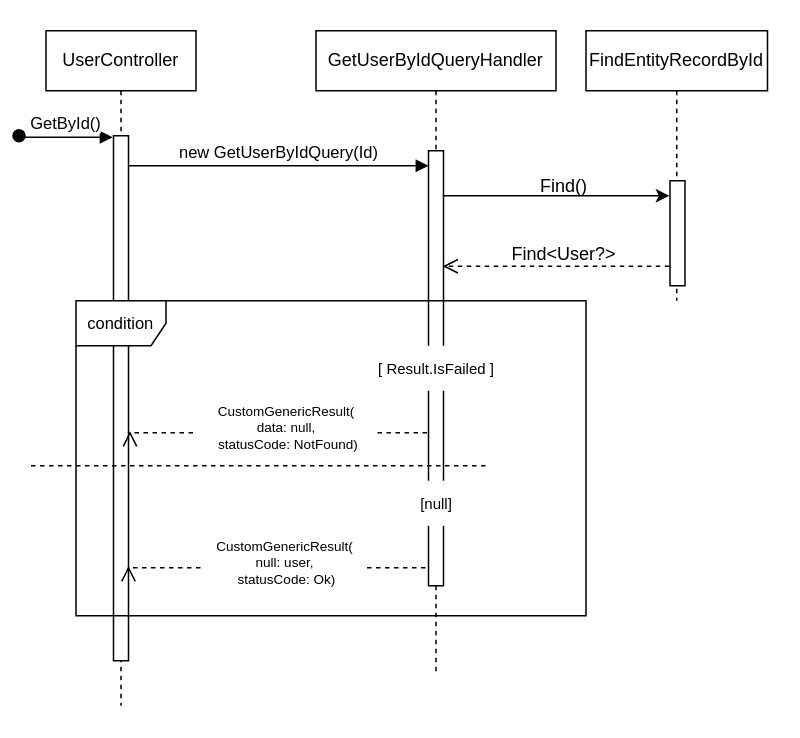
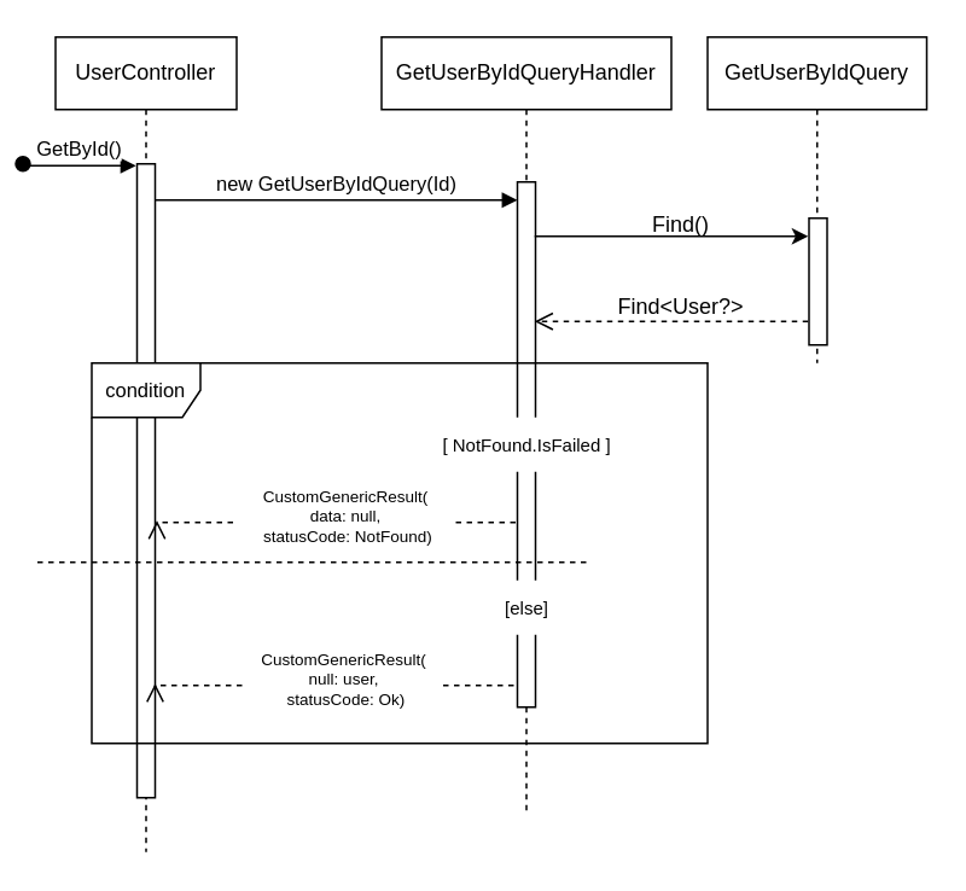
  <mxCell id="0" />
  <mxCell id="1" parent="0" />
  <mxCell id="2" value="UserController" style="shape=umlLifeline;perimeter=lifelinePerimeter;whiteSpace=wrap;html=1;container=0;dropTarget=0;collapsible=0;recursiveResize=0;outlineConnect=0;portConstraint=eastwest;newEdgeStyle={&quot;edgeStyle&quot;:&quot;elbowEdgeStyle&quot;,&quot;elbow&quot;:&quot;vertical&quot;,&quot;curved&quot;:0,&quot;rounded&quot;:0};" parent="1" vertex="1"><mxGeometry x="30" y="20" width="100" height="450" as="geometry" /></mxCell>
  <mxCell id="3" value="GetById()" style="html=1;verticalAlign=bottom;startArrow=oval;endArrow=block;startSize=8;edgeStyle=elbowEdgeStyle;elbow=vertical;curved=0;rounded=0;entryX=-0.26;entryY=0.004;entryDx=0;entryDy=0;entryPerimeter=0;" parent="2" edge="1"><mxGeometry relative="1" as="geometry"><mxPoint x="-18" y="70" as="sourcePoint" /><mxPoint x="44.4" y="71.4" as="targetPoint" /></mxGeometry></mxCell>
  <mxCell id="4" value="GetUserByIdQueryHandler" style="shape=umlLifeline;perimeter=lifelinePerimeter;whiteSpace=wrap;html=1;container=0;dropTarget=0;collapsible=0;recursiveResize=0;outlineConnect=0;portConstraint=eastwest;newEdgeStyle={&quot;edgeStyle&quot;:&quot;elbowEdgeStyle&quot;,&quot;elbow&quot;:&quot;vertical&quot;,&quot;curved&quot;:0,&quot;rounded&quot;:0};" parent="1" vertex="1"><mxGeometry x="210" y="20" width="160" height="430" as="geometry" /></mxCell>
  <mxCell id="5" value="" style="html=1;points=[];perimeter=orthogonalPerimeter;outlineConnect=0;targetShapes=umlLifeline;portConstraint=eastwest;newEdgeStyle={&quot;edgeStyle&quot;:&quot;elbowEdgeStyle&quot;,&quot;elbow&quot;:&quot;vertical&quot;,&quot;curved&quot;:0,&quot;rounded&quot;:0};" parent="4" vertex="1"><mxGeometry x="75" y="80" width="10" height="290" as="geometry" /></mxCell>
  <mxCell id="6" value="new GetUserByIdQuery(Id)" style="html=1;verticalAlign=bottom;endArrow=block;edgeStyle=elbowEdgeStyle;elbow=vertical;curved=0;rounded=0;" parent="1" source="9" target="5" edge="1"><mxGeometry relative="1" as="geometry"><mxPoint x="85" y="110" as="sourcePoint" /><Array as="points"><mxPoint x="170" y="110" /></Array><mxPoint x="280" y="110" as="targetPoint" /></mxGeometry></mxCell>
- <mxCell id="7" value="FindEntityRecordById" style="shape=umlLifeline;perimeter=lifelinePerimeter;whiteSpace=wrap;html=1;container=0;dropTarget=0;collapsible=0;recursiveResize=0;outlineConnect=0;portConstraint=eastwest;newEdgeStyle={&quot;edgeStyle&quot;:&quot;elbowEdgeStyle&quot;,&quot;elbow&quot;:&quot;vertical&quot;,&quot;curved&quot;:0,&quot;rounded&quot;:0};" parent="1" vertex="1"><mxGeometry x="390" y="20" width="121" height="180" as="geometry" /></mxCell>
+ <mxCell id="7" value="GetUserByIdQuery" style="shape=umlLifeline;perimeter=lifelinePerimeter;whiteSpace=wrap;html=1;container=0;dropTarget=0;collapsible=0;recursiveResize=0;outlineConnect=0;portConstraint=eastwest;newEdgeStyle={&quot;edgeStyle&quot;:&quot;elbowEdgeStyle&quot;,&quot;elbow&quot;:&quot;vertical&quot;,&quot;curved&quot;:0,&quot;rounded&quot;:0};" parent="1" vertex="1"><mxGeometry x="390" y="20" width="121" height="180" as="geometry" /></mxCell>
  <mxCell id="8" value="" style="html=1;points=[];perimeter=orthogonalPerimeter;outlineConnect=0;targetShapes=umlLifeline;portConstraint=eastwest;newEdgeStyle={&quot;edgeStyle&quot;:&quot;elbowEdgeStyle&quot;,&quot;elbow&quot;:&quot;vertical&quot;,&quot;curved&quot;:0,&quot;rounded&quot;:0};" parent="7" vertex="1"><mxGeometry x="56" y="100" width="10" height="70" as="geometry" /></mxCell>
  <mxCell id="9" value="" style="rounded=0;whiteSpace=wrap;html=1;" parent="1" vertex="1"><mxGeometry x="75" y="90" width="10" height="350" as="geometry" /></mxCell>
  <mxCell id="10" value="Find&amp;lt;User?&amp;gt;" style="text;html=1;strokeColor=none;fillColor=none;align=center;verticalAlign=middle;whiteSpace=wrap;rounded=0;" parent="1" vertex="1"><mxGeometry x="332.5" y="154" width="85" height="30" as="geometry" /></mxCell>
  <mxCell id="11" value="Find()" style="text;html=1;align=center;verticalAlign=middle;resizable=0;points=[];autosize=1;strokeColor=none;fillColor=none;" parent="1" vertex="1"><mxGeometry x="350" y="109" width="50" height="30" as="geometry" /></mxCell>
  <mxCell id="12" value="" style="endArrow=classic;html=1;rounded=0;" parent="1" edge="1"><mxGeometry width="50" height="50" relative="1" as="geometry"><mxPoint x="294.5" y="130" as="sourcePoint" /><mxPoint x="445.5" y="130" as="targetPoint" /></mxGeometry></mxCell>
  <mxCell id="13" value="" style="html=1;verticalAlign=bottom;endArrow=open;dashed=1;endSize=8;edgeStyle=elbowEdgeStyle;elbow=vertical;curved=0;rounded=0;" parent="1" edge="1"><mxGeometry x="0.005" relative="1" as="geometry"><mxPoint x="294.5" y="177.003" as="targetPoint" /><Array as="points" /><mxPoint x="445.5" y="177.003" as="sourcePoint" /><mxPoint as="offset" /></mxGeometry></mxCell>
  <mxCell id="14" value="" style="html=1;verticalAlign=bottom;endArrow=block;edgeStyle=elbowEdgeStyle;elbow=vertical;curved=0;rounded=0;" parent="1" target="9" edge="1"><mxGeometry relative="1" as="geometry"><mxPoint x="85" y="110" as="sourcePoint" /><Array as="points" /><mxPoint x="285" y="110" as="targetPoint" /></mxGeometry></mxCell>
  <mxCell id="15" value="&lt;font style=&quot;font-size: 11px;&quot;&gt;condition&lt;/font&gt;" style="shape=umlFrame;whiteSpace=wrap;html=1;pointerEvents=0;direction=east;" parent="1" vertex="1"><mxGeometry x="50" y="200" width="340" height="210" as="geometry" /></mxCell>
- <mxCell id="16" value="[ Result.IsFailed ]" style="text;html=1;align=center;verticalAlign=middle;resizable=0;points=[];autosize=1;strokeColor=none;fillColor=default;fontSize=10;" parent="1" vertex="1"><mxGeometry x="240" y="230" width="100" height="30" as="geometry" /></mxCell>
+ <mxCell id="16" value="[ NotFound.IsFailed ]" style="text;html=1;align=center;verticalAlign=middle;resizable=0;points=[];autosize=1;strokeColor=none;fillColor=default;fontSize=10;" parent="1" vertex="1"><mxGeometry x="240" y="230" width="100" height="30" as="geometry" /></mxCell>
  <mxCell id="17" value="" style="html=1;verticalAlign=bottom;endArrow=open;dashed=1;endSize=8;edgeStyle=elbowEdgeStyle;elbow=vertical;curved=0;rounded=0;strokeColor=default;" parent="1" edge="1"><mxGeometry x="0.005" relative="1" as="geometry"><mxPoint x="86" y="287" as="targetPoint" /><Array as="points" /><mxPoint x="284" y="288.003" as="sourcePoint" /><mxPoint as="offset" /></mxGeometry></mxCell>
  <mxCell id="18" value="&lt;font style=&quot;font-size: 9px;&quot;&gt;CustomGenericResult(&lt;br style=&quot;font-size: 9px;&quot;&gt;data: null,&lt;br style=&quot;font-size: 9px;&quot;&gt;&amp;nbsp;statusCode: NotFound)&lt;/font&gt;" style="text;html=1;align=center;verticalAlign=middle;resizable=0;points=[];autosize=1;strokeColor=none;fillColor=default;fontSize=9;" parent="1" vertex="1"><mxGeometry x="130" y="260" width="120" height="50" as="geometry" /></mxCell>
  <mxCell id="19" value="" style="endArrow=none;dashed=1;html=1;rounded=0;" parent="1" edge="1"><mxGeometry width="50" height="50" relative="1" as="geometry"><mxPoint x="20" y="310" as="sourcePoint" /><mxPoint x="323" y="310" as="targetPoint" /></mxGeometry></mxCell>
- <mxCell id="20" value="[null]" style="text;html=1;align=center;verticalAlign=middle;resizable=0;points=[];autosize=1;strokeColor=none;fillColor=default;fontSize=10;imageWidth=24;arcSize=12;strokeOpacity=100;resizeHeight=0;" parent="1" vertex="1"><mxGeometry x="265" y="320" width="50" height="30" as="geometry" /></mxCell>
+ <mxCell id="20" value="[else]" style="text;html=1;align=center;verticalAlign=middle;resizable=0;points=[];autosize=1;strokeColor=none;fillColor=default;fontSize=10;imageWidth=24;arcSize=12;strokeOpacity=100;resizeHeight=0;" parent="1" vertex="1"><mxGeometry x="265" y="320" width="50" height="30" as="geometry" /></mxCell>
  <mxCell id="21" value="" style="html=1;verticalAlign=bottom;endArrow=open;dashed=1;endSize=8;edgeStyle=elbowEdgeStyle;elbow=vertical;curved=0;rounded=0;entryX=1.143;entryY=0.533;entryDx=0;entryDy=0;entryPerimeter=0;" parent="1" edge="1"><mxGeometry x="0.005" relative="1" as="geometry"><mxPoint x="85" y="377" as="targetPoint" /><Array as="points" /><mxPoint x="283" y="378.003" as="sourcePoint" /><mxPoint as="offset" /></mxGeometry></mxCell>
  <mxCell id="22" value="&lt;font style=&quot;font-size: 9px;&quot;&gt;CustomGenericResult(&lt;br style=&quot;font-size: 9px;&quot;&gt;null: user,&lt;br style=&quot;font-size: 9px;&quot;&gt;&amp;nbsp;statusCode: Ok)&lt;/font&gt;" style="text;html=1;align=center;verticalAlign=middle;resizable=0;points=[];autosize=1;strokeColor=none;fillColor=default;fontSize=9;" parent="1" vertex="1"><mxGeometry x="134" y="350" width="110" height="50" as="geometry" /></mxCell>
